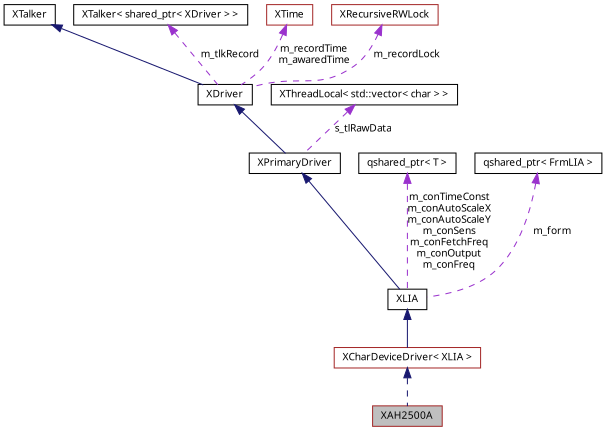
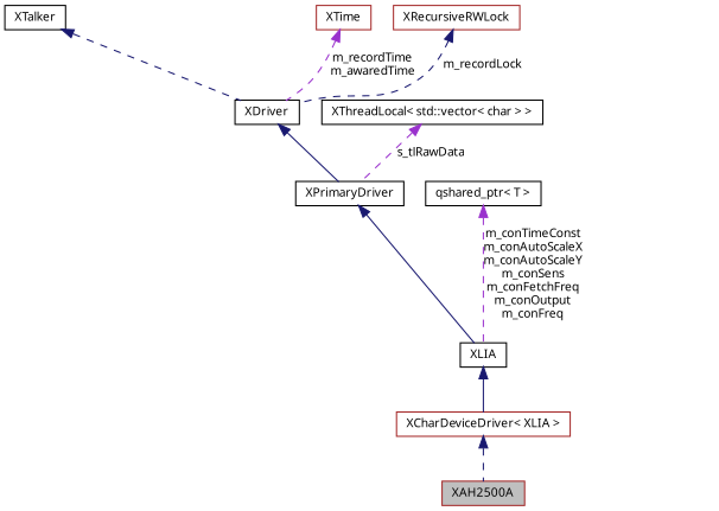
  digraph {
    node [color=black fillcolor=white fontname="FreeSans.ttf" fontsize=10 shape=record style=filled]
    edge [color=darkorchid3 dir=back fontname="FreeSans.ttf" fontsize=10 labelfontname="FreeSans.ttf" labelfontsize=10 style=dashed]
    n1 [color=brown fillcolor=grey75 fontcolor=black height=0.2 label=XAH2500A width=0.4]
    n2 [color=brown height=0.2 label="XCharDeviceDriver\< XLIA \>" width=0.4]
    n3 [height=0.2 label=XLIA width=0.4]
    n4 [height=0.2 label=XPrimaryDriver width=0.4]
    n5 [height=0.2 label=XDriver width=0.4]
    n6 [height=0.2 label=XTalker width=0.4]
-   n7 [height=0.2 label="XTalker\< shared_ptr\< XDriver \> \>" width=0.4]
    n8 [color=brown height=0.2 label=XTime width=0.4]
    n9 [color=brown height=0.2 label=XRecursiveRWLock width=0.4]
    n10 [height=0.2 label="XThreadLocal\< std::vector\< char \> \>" width=0.4]
    n11 [height=0.2 label="qshared_ptr\< T \>" width=0.4]
-   n12 [height=0.2 label="qshared_ptr\< FrmLIA \>" width=0.4]
    n2 -> n1 [color=midnightblue]
    n3 -> n2 [color=midnightblue style=solid]
    n4 -> n3 [color=midnightblue style=solid]
    n5 -> n4 [color=midnightblue style=solid]
-   n6 -> n5 [color=midnightblue style=solid]
-   n7 -> n5 [label=m_tlkRecord]
+   n6 -> n5 [color=midnightblue]
    n8 -> n5 [label="m_recordTime\nm_awaredTime"]
-   n9 -> n5 [label=m_recordLock]
+   n9 -> n5 [color=midnightblue label=m_recordLock]
    n10 -> n4 [label=s_tlRawData]
    n11 -> n3 [label="m_conTimeConst\nm_conAutoScaleX\nm_conAutoScaleY\nm_conSens\nm_conFetchFreq\nm_conOutput\nm_conFreq"]
-   n12 -> n3 [label=m_form]
  }
